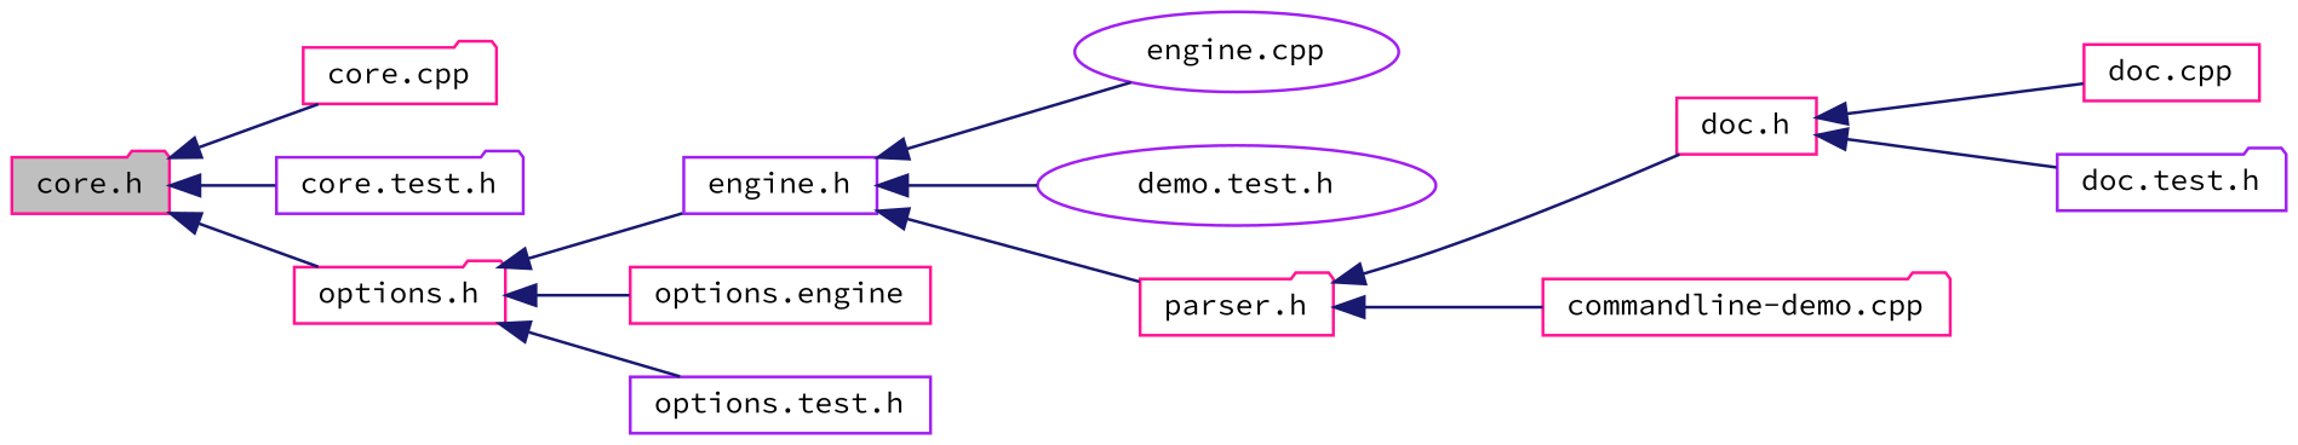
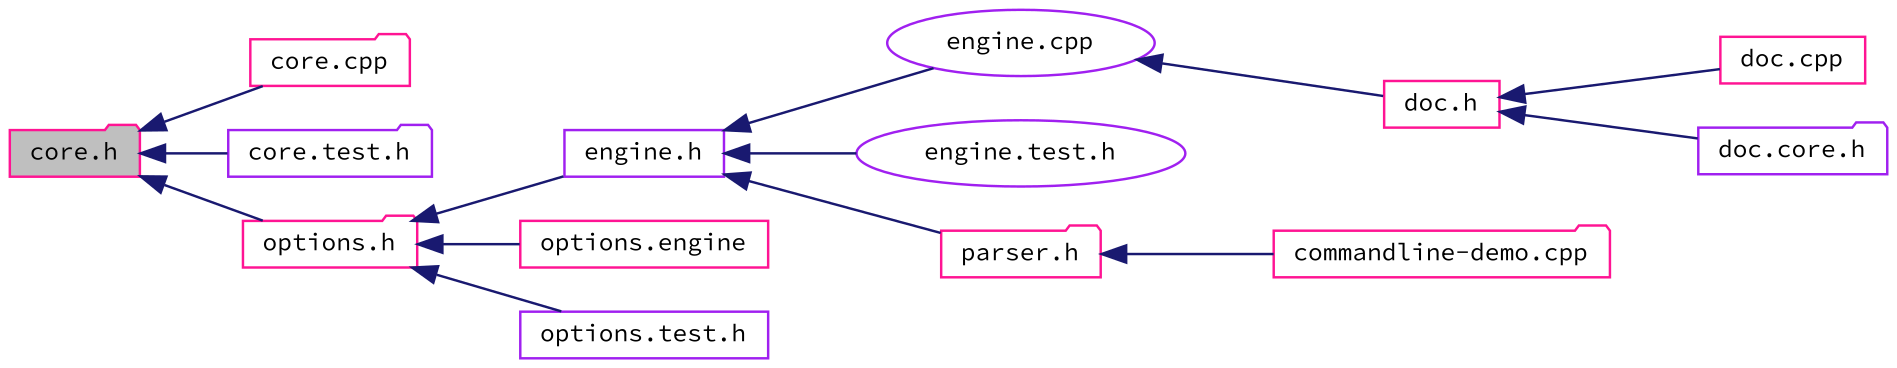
  digraph {
    fontname="Source Code Pro"
    rankdir=LR
    node [color=deeppink fillcolor=white fontname="Source Code Pro" fontsize=10 shape=folder style=filled]
    edge [color=midnightblue dir=back fontname="Source Code Pro" fontsize=10 labelfontname=Helvetica labelfontsize=10 style=solid]
    n1 [fillcolor=grey75 fontcolor=black height=0.2 label="core.h" width=0.4]
    n2 [height=0.2 label="core.cpp" width=0.4]
    n3 [color=purple height=0.2 label="core.test.h" width=0.4]
    n4 [height=0.2 label="options.h" width=0.4]
    n5 [color=purple height=0.2 label="engine.h" shape=box width=0.4]
    n6 [height=0.2 label="options.engine" shape=box width=0.4]
    n7 [color=purple height=0.2 label="options.test.h" shape=box width=0.4]
    n8 [color=purple height=0.2 label="engine.cpp" shape=ellipse width=0.4]
-   n9 [color=purple height=0.2 label="demo.test.h" shape=ellipse width=0.4]
+   n9 [color=purple height=0.2 label="engine.test.h" shape=ellipse width=0.4]
    n10 [height=0.2 label="parser.h" width=0.4]
    n11 [height=0.2 label="doc.h" shape=box width=0.4]
    n12 [height=0.2 label="commandline-demo.cpp" width=0.4]
    n13 [height=0.2 label="doc.cpp" shape=box width=0.4]
-   n14 [color=purple height=0.2 label="doc.test.h" width=0.4]
+   n14 [color=purple height=0.2 label="doc.core.h" width=0.4]
    n1 -> n2
    n1 -> n3
    n1 -> n4
    n4 -> n5
    n4 -> n6
    n4 -> n7
    n5 -> n8
    n5 -> n9
    n5 -> n10
-   n10 -> n11
+   n8 -> n11
    n10 -> n12
    n11 -> n13
    n11 -> n14
  }
